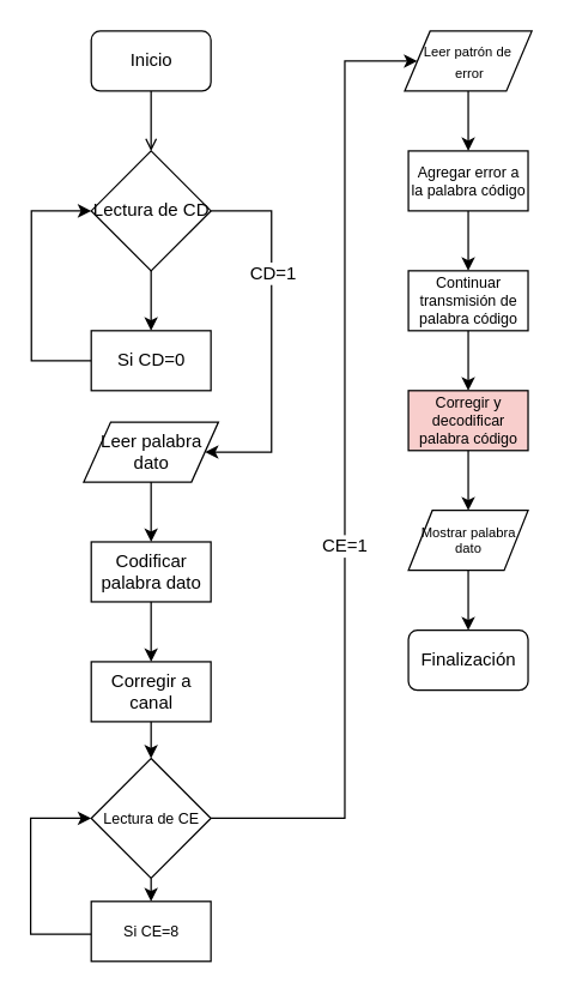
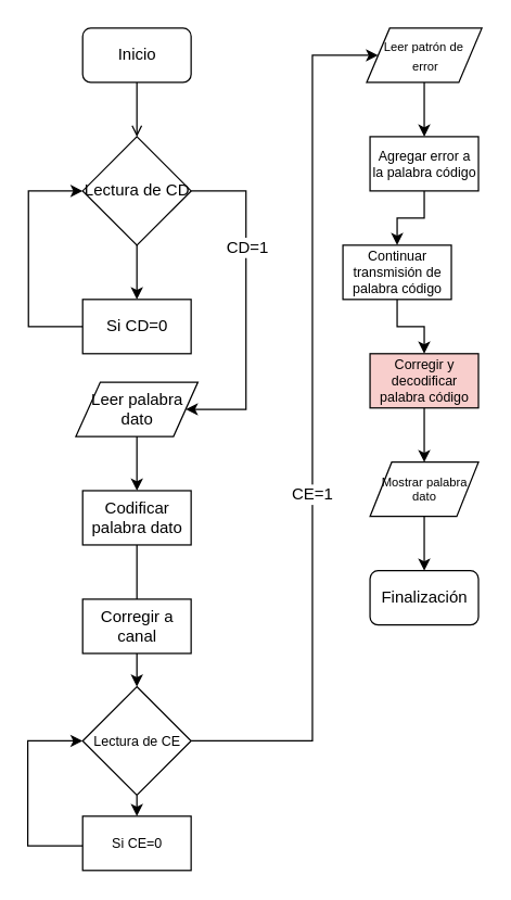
  <mxCell id="0" />
  <mxCell id="1" parent="0" />
  <mxCell id="2" style="edgeStyle=orthogonalEdgeStyle;rounded=0;orthogonalLoop=1;jettySize=auto;html=1;exitX=0.5;exitY=1;exitDx=0;exitDy=0;entryX=0.5;entryY=0;entryDx=0;entryDy=0;endArrow=open;" edge="1" parent="1" source="3" target="7"><mxGeometry relative="1" as="geometry" /></mxCell>
  <mxCell id="3" value="Inicio" style="rounded=1;whiteSpace=wrap;html=1;" vertex="1" parent="1"><mxGeometry x="60.5" y="20" width="80" height="40" as="geometry" /></mxCell>
  <mxCell id="4" style="edgeStyle=orthogonalEdgeStyle;rounded=0;orthogonalLoop=1;jettySize=auto;html=1;entryX=0.5;entryY=0;entryDx=0;entryDy=0;" edge="1" parent="1" source="7" target="9"><mxGeometry relative="1" as="geometry" /></mxCell>
  <mxCell id="5" style="edgeStyle=orthogonalEdgeStyle;rounded=0;orthogonalLoop=1;jettySize=auto;html=1;exitX=1;exitY=0.5;exitDx=0;exitDy=0;entryX=1;entryY=0.5;entryDx=0;entryDy=0;" edge="1" parent="1" source="7" target="11"><mxGeometry relative="1" as="geometry"><mxPoint x="140.362" y="320.276" as="targetPoint" /><Array as="points"><mxPoint x="181" y="140" /><mxPoint x="181" y="301" /></Array></mxGeometry></mxCell>
  <mxCell id="6" value="CD=1" style="text;html=1;resizable=0;points=[];align=center;verticalAlign=middle;labelBackgroundColor=#ffffff;" vertex="1" connectable="0" parent="5"><mxGeometry x="-0.335" relative="1" as="geometry"><mxPoint as="offset" /></mxGeometry></mxCell>
  <mxCell id="7" value="Lectura de CD" style="rhombus;whiteSpace=wrap;html=1;" vertex="1" parent="1"><mxGeometry x="60.5" y="100" width="80" height="80" as="geometry" /></mxCell>
  <mxCell id="8" style="edgeStyle=orthogonalEdgeStyle;rounded=0;orthogonalLoop=1;jettySize=auto;html=1;entryX=0;entryY=0.5;entryDx=0;entryDy=0;exitX=0;exitY=0.5;exitDx=0;exitDy=0;" edge="1" parent="1" source="9" target="7"><mxGeometry relative="1" as="geometry"><Array as="points"><mxPoint x="20.5" y="240" /><mxPoint x="20.5" y="140" /></Array></mxGeometry></mxCell>
  <mxCell id="9" value="Si CD=0" style="rounded=0;whiteSpace=wrap;html=1;" vertex="1" parent="1"><mxGeometry x="60.5" y="220" width="80" height="40" as="geometry" /></mxCell>
  <mxCell id="10" value="" style="edgeStyle=orthogonalEdgeStyle;rounded=0;orthogonalLoop=1;jettySize=auto;html=1;fontSize=12;" edge="1" parent="1" source="11" target="13"><mxGeometry relative="1" as="geometry" /></mxCell>
  <mxCell id="11" value="Leer palabra dato" style="shape=parallelogram;perimeter=parallelogramPerimeter;whiteSpace=wrap;html=1;fontSize=12;" vertex="1" parent="1"><mxGeometry x="55.5" y="281" width="90" height="40" as="geometry" /></mxCell>
- <mxCell id="12" value="" style="edgeStyle=orthogonalEdgeStyle;rounded=0;orthogonalLoop=1;jettySize=auto;html=1;fontSize=12;" edge="1" parent="1" source="13" target="15"><mxGeometry relative="1" as="geometry" /></mxCell>
+ <mxCell id="12" value="" style="edgeStyle=orthogonalEdgeStyle;rounded=0;orthogonalLoop=1;jettySize=auto;html=1;fontSize=12;endArrow=none;" edge="1" parent="1" source="13" target="15"><mxGeometry relative="1" as="geometry" /></mxCell>
  <mxCell id="13" value="Codificar palabra dato" style="rounded=0;whiteSpace=wrap;html=1;fontSize=12;" vertex="1" parent="1"><mxGeometry x="60.5" y="361" width="80" height="40" as="geometry" /></mxCell>
  <mxCell id="14" value="" style="edgeStyle=orthogonalEdgeStyle;rounded=0;orthogonalLoop=1;jettySize=auto;html=1;fontSize=10;" edge="1" parent="1" source="15" target="19"><mxGeometry relative="1" as="geometry" /></mxCell>
  <mxCell id="15" value="Corregir a canal" style="rounded=0;whiteSpace=wrap;html=1;fontSize=12;" vertex="1" parent="1"><mxGeometry x="60.5" y="441" width="80" height="40" as="geometry" /></mxCell>
  <mxCell id="16" style="edgeStyle=orthogonalEdgeStyle;rounded=0;orthogonalLoop=1;jettySize=auto;html=1;entryX=0;entryY=0.5;entryDx=0;entryDy=0;fontSize=12;exitX=1;exitY=0.5;exitDx=0;exitDy=0;" edge="1" parent="1" source="19" target="23"><mxGeometry relative="1" as="geometry"><Array as="points"><mxPoint x="230" y="546" /><mxPoint x="230" y="40" /></Array></mxGeometry></mxCell>
  <mxCell id="17" value="CE=1" style="text;html=1;resizable=0;points=[];align=center;verticalAlign=middle;labelBackgroundColor=#ffffff;fontSize=12;" vertex="1" connectable="0" parent="16"><mxGeometry x="-0.155" y="1" relative="1" as="geometry"><mxPoint as="offset" /></mxGeometry></mxCell>
  <mxCell id="18" style="edgeStyle=orthogonalEdgeStyle;rounded=0;orthogonalLoop=1;jettySize=auto;html=1;exitX=0.5;exitY=1;exitDx=0;exitDy=0;entryX=0.5;entryY=0;entryDx=0;entryDy=0;fontSize=12;" edge="1" parent="1" source="19" target="21"><mxGeometry relative="1" as="geometry" /></mxCell>
  <mxCell id="19" value="Lectura de CE" style="rhombus;whiteSpace=wrap;html=1;fontSize=10;" vertex="1" parent="1"><mxGeometry x="60.5" y="505.5" width="80" height="80" as="geometry" /></mxCell>
  <mxCell id="20" style="edgeStyle=orthogonalEdgeStyle;rounded=0;orthogonalLoop=1;jettySize=auto;html=1;entryX=0;entryY=0.5;entryDx=0;entryDy=0;fontSize=10;exitX=0.001;exitY=0.544;exitDx=0;exitDy=0;exitPerimeter=0;" edge="1" parent="1" source="21" target="19"><mxGeometry relative="1" as="geometry"><mxPoint x="60" y="631" as="sourcePoint" /><Array as="points"><mxPoint x="20" y="623" /><mxPoint x="20" y="546" /></Array></mxGeometry></mxCell>
- <mxCell id="21" value="Si CE=8" style="rounded=0;whiteSpace=wrap;html=1;fontSize=10;" vertex="1" parent="1"><mxGeometry x="60.5" y="601" width="80" height="40" as="geometry" /></mxCell>
+ <mxCell id="21" value="Si CE=0" style="rounded=0;whiteSpace=wrap;html=1;fontSize=10;" vertex="1" parent="1"><mxGeometry x="60.5" y="601" width="80" height="40" as="geometry" /></mxCell>
  <mxCell id="22" value="" style="edgeStyle=orthogonalEdgeStyle;rounded=0;orthogonalLoop=1;jettySize=auto;html=1;fontSize=11;" edge="1" parent="1" source="23" target="25"><mxGeometry relative="1" as="geometry" /></mxCell>
  <mxCell id="23" value="&lt;font style=&quot;font-size: 9px&quot;&gt;Leer patrón de&lt;br&gt;&amp;nbsp;error&lt;/font&gt;" style="shape=parallelogram;perimeter=parallelogramPerimeter;whiteSpace=wrap;html=1;fontSize=12;" vertex="1" parent="1"><mxGeometry x="270" y="20" width="85" height="40" as="geometry" /></mxCell>
  <mxCell id="24" value="" style="edgeStyle=orthogonalEdgeStyle;rounded=0;orthogonalLoop=1;jettySize=auto;html=1;fontSize=11;" edge="1" parent="1" source="25" target="27"><mxGeometry relative="1" as="geometry" /></mxCell>
  <mxCell id="25" value="Agregar error a la palabra código" style="rounded=0;whiteSpace=wrap;html=1;fontSize=10;" vertex="1" parent="1"><mxGeometry x="272.5" y="100" width="80" height="40" as="geometry" /></mxCell>
  <mxCell id="26" value="" style="edgeStyle=orthogonalEdgeStyle;rounded=0;orthogonalLoop=1;jettySize=auto;html=1;fontSize=10;" edge="1" parent="1" source="27" target="29"><mxGeometry relative="1" as="geometry" /></mxCell>
- <mxCell id="27" value="Continuar transmisión de palabra código" style="rounded=0;whiteSpace=wrap;html=1;fontSize=10;" vertex="1" parent="1"><mxGeometry x="272.5" y="180" width="80" height="40" as="geometry" /></mxCell>
+ <mxCell id="27" value="Continuar transmisión de palabra código" style="rounded=0;whiteSpace=wrap;html=1;fontSize=10;" vertex="1" parent="1"><mxGeometry x="252.5" y="180" width="80" height="40" as="geometry" /></mxCell>
  <mxCell id="28" value="" style="edgeStyle=orthogonalEdgeStyle;rounded=0;orthogonalLoop=1;jettySize=auto;html=1;fontSize=9;" edge="1" parent="1" source="29" target="31"><mxGeometry relative="1" as="geometry" /></mxCell>
  <mxCell id="29" value="Corregir y decodificar palabra código" style="rounded=0;whiteSpace=wrap;html=1;fontSize=10;fillColor=#f8cecc;" vertex="1" parent="1"><mxGeometry x="272.5" y="260" width="80" height="40" as="geometry" /></mxCell>
  <mxCell id="30" value="" style="edgeStyle=orthogonalEdgeStyle;rounded=0;orthogonalLoop=1;jettySize=auto;html=1;fontSize=12;" edge="1" parent="1" source="31" target="32"><mxGeometry relative="1" as="geometry" /></mxCell>
  <mxCell id="31" value="Mostrar palabra dato" style="shape=parallelogram;perimeter=parallelogramPerimeter;whiteSpace=wrap;html=1;fontSize=9;" vertex="1" parent="1"><mxGeometry x="272.5" y="340" width="80" height="40" as="geometry" /></mxCell>
  <mxCell id="32" value="Finalización" style="rounded=1;whiteSpace=wrap;html=1;fontSize=12;" vertex="1" parent="1"><mxGeometry x="272.5" y="420" width="80" height="40" as="geometry" /></mxCell>
